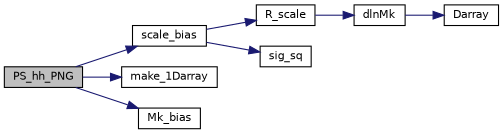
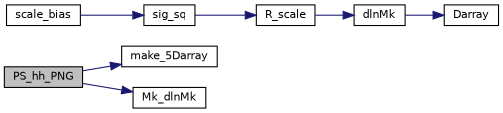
  digraph {
    rankdir=LR
    node [color=black fillcolor=white fontname=Helvetica fontsize=10 shape=record style=filled]
    edge [color=midnightblue fontname=Helvetica fontsize=10 labelfontname=Helvetica labelfontsize=10 style=solid]
    n1 [fillcolor=grey75 fontcolor=black height=0.2 label=PS_hh_PNG width=0.4]
    n2 [height=0.2 label=scale_bias width=0.4]
-   n3 [height=0.2 label=make_1Darray width=0.4]
-   n4 [height=0.2 label=Mk_bias width=0.4]
+   n3 [height=0.2 label=make_5Darray width=0.4]
+   n4 [height=0.2 label=Mk_dlnMk width=0.4]
    n5 [height=0.2 label=R_scale width=0.4]
    n6 [height=0.2 label=sig_sq width=0.4]
    n7 [height=0.2 label=dlnMk width=0.4]
    n8 [height=0.2 label=Darray width=0.4]
-   n1 -> n2
    n1 -> n3
    n1 -> n4
-   n2 -> n5
+   n6 -> n5
    n2 -> n6
    n5 -> n7
    n7 -> n8
  }
